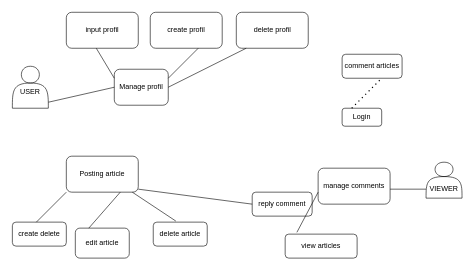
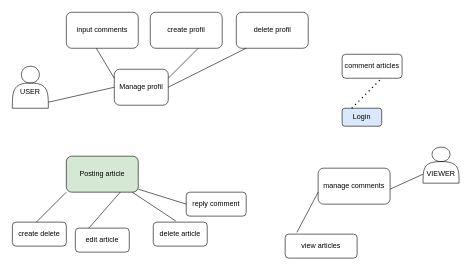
  <mxCell id="0" />
  <mxCell id="1" parent="0" />
  <mxCell id="2" value="&lt;br&gt;USER" style="shape=actor;whiteSpace=wrap;html=1;" vertex="1" parent="1"><mxGeometry x="20" y="110" width="60" height="70" as="geometry" /></mxCell>
  <mxCell id="3" value="Manage profil" style="rounded=1;whiteSpace=wrap;html=1;" vertex="1" parent="1"><mxGeometry x="190" y="115" width="90" height="60" as="geometry" /></mxCell>
  <mxCell id="4" value="manage comments" style="rounded=1;whiteSpace=wrap;html=1;" vertex="1" parent="1"><mxGeometry x="530" y="280" width="120" height="60" as="geometry" /></mxCell>
- <mxCell id="5" value="Posting article" style="rounded=1;whiteSpace=wrap;html=1;" vertex="1" parent="1"><mxGeometry x="110" y="260" width="120" height="60" as="geometry" /></mxCell>
- <mxCell id="6" value="&lt;br&gt;&lt;br&gt;VIEWER" style="shape=actor;whiteSpace=wrap;html=1;" vertex="1" parent="1"><mxGeometry x="710" y="270" width="60" height="60" as="geometry" /></mxCell>
- <mxCell id="7" value="input profil" style="rounded=1;whiteSpace=wrap;html=1;" vertex="1" parent="1"><mxGeometry x="110" y="20" width="120" height="60" as="geometry" /></mxCell>
+ <mxCell id="5" value="Posting article" style="rounded=1;whiteSpace=wrap;html=1;fillColor=#d5e8d4;" vertex="1" parent="1"><mxGeometry x="110" y="260" width="120" height="60" as="geometry" /></mxCell>
+ <mxCell id="6" value="&lt;br&gt;&lt;br&gt;VIEWER" style="shape=actor;whiteSpace=wrap;html=1;" vertex="1" parent="1"><mxGeometry x="705" y="245" width="60" height="60" as="geometry" /></mxCell>
+ <mxCell id="7" value="input comments" style="rounded=1;whiteSpace=wrap;html=1;" vertex="1" parent="1"><mxGeometry x="110" y="20" width="120" height="60" as="geometry" /></mxCell>
  <mxCell id="8" value="create profil" style="rounded=1;whiteSpace=wrap;html=1;" vertex="1" parent="1"><mxGeometry x="250" y="20" width="120" height="60" as="geometry" /></mxCell>
  <mxCell id="9" value="delete profil" style="rounded=1;whiteSpace=wrap;html=1;" vertex="1" parent="1"><mxGeometry x="393.5" y="20" width="120" height="60" as="geometry" /></mxCell>
  <mxCell id="10" value="comment articles" style="rounded=1;whiteSpace=wrap;html=1;" vertex="1" parent="1"><mxGeometry x="570" y="90" width="100" height="40" as="geometry" /></mxCell>
  <mxCell id="11" value="view articles" style="rounded=1;whiteSpace=wrap;html=1;" vertex="1" parent="1"><mxGeometry x="475" y="390" width="120" height="40" as="geometry" /></mxCell>
  <mxCell id="12" value="create delete" style="rounded=1;whiteSpace=wrap;html=1;" vertex="1" parent="1"><mxGeometry x="20" y="370" width="90" height="40" as="geometry" /></mxCell>
- <mxCell id="13" value="edit article" style="rounded=1;whiteSpace=wrap;html=1;" vertex="1" parent="1"><mxGeometry x="125" y="380" width="90" height="50" as="geometry" /></mxCell>
+ <mxCell id="13" value="edit article" style="rounded=1;whiteSpace=wrap;html=1;" vertex="1" parent="1"><mxGeometry x="125" y="380" width="90" height="40" as="geometry" /></mxCell>
  <mxCell id="14" value="delete article" style="rounded=1;whiteSpace=wrap;html=1;" vertex="1" parent="1"><mxGeometry x="255" y="370" width="90" height="40" as="geometry" /></mxCell>
- <mxCell id="15" value="reply comment" style="rounded=1;whiteSpace=wrap;html=1;" vertex="1" parent="1"><mxGeometry x="420" y="320" width="100" height="40" as="geometry" /></mxCell>
+ <mxCell id="15" value="reply comment" style="rounded=1;whiteSpace=wrap;html=1;" vertex="1" parent="1"><mxGeometry x="310" y="320" width="100" height="40" as="geometry" /></mxCell>
  <mxCell id="16" value="" style="endArrow=none;html=1;rounded=0;" edge="1" parent="1"><mxGeometry width="50" height="50" relative="1" as="geometry"><mxPoint x="280" y="130" as="sourcePoint" /><mxPoint x="330" y="80" as="targetPoint" /></mxGeometry></mxCell>
  <mxCell id="17" value="" style="endArrow=none;html=1;rounded=0;" edge="1" parent="1"><mxGeometry width="50" height="50" relative="1" as="geometry"><mxPoint x="60" y="370" as="sourcePoint" /><mxPoint x="110" y="320" as="targetPoint" /></mxGeometry></mxCell>
  <mxCell id="18" value="" style="endArrow=none;html=1;rounded=0;exitX=1;exitY=0.5;exitDx=0;exitDy=0;" edge="1" parent="1" source="3"><mxGeometry width="50" height="50" relative="1" as="geometry"><mxPoint x="360" y="130" as="sourcePoint" /><mxPoint x="410" y="80" as="targetPoint" /></mxGeometry></mxCell>
  <mxCell id="19" value="" style="endArrow=none;html=1;rounded=0;exitX=0;exitY=0.25;exitDx=0;exitDy=0;" edge="1" parent="1" source="3"><mxGeometry width="50" height="50" relative="1" as="geometry"><mxPoint x="110" y="130" as="sourcePoint" /><mxPoint x="160" y="80" as="targetPoint" /></mxGeometry></mxCell>
  <mxCell id="20" value="" style="endArrow=none;html=1;rounded=0;exitX=0.25;exitY=0;exitDx=0;exitDy=0;" edge="1" parent="1" source="13"><mxGeometry width="50" height="50" relative="1" as="geometry"><mxPoint x="150" y="370" as="sourcePoint" /><mxPoint x="200" y="320" as="targetPoint" /></mxGeometry></mxCell>
  <mxCell id="21" value="" style="endArrow=none;html=1;rounded=0;exitX=0.163;exitY=-0.075;exitDx=0;exitDy=0;exitPerimeter=0;" edge="1" parent="1" source="11"><mxGeometry width="50" height="50" relative="1" as="geometry"><mxPoint x="480" y="370" as="sourcePoint" /><mxPoint x="530" y="320" as="targetPoint" /></mxGeometry></mxCell>
  <mxCell id="22" value="" style="endArrow=none;html=1;rounded=0;entryX=0;entryY=0.5;entryDx=0;entryDy=0;" edge="1" parent="1" target="15"><mxGeometry width="50" height="50" relative="1" as="geometry"><mxPoint x="230" y="315" as="sourcePoint" /><mxPoint x="280" y="265" as="targetPoint" /></mxGeometry></mxCell>
  <mxCell id="23" value="" style="endArrow=none;html=1;rounded=0;entryX=0.418;entryY=-0.045;entryDx=0;entryDy=0;entryPerimeter=0;" edge="1" parent="1" target="14"><mxGeometry width="50" height="50" relative="1" as="geometry"><mxPoint x="220" y="320" as="sourcePoint" /><mxPoint x="270" y="270" as="targetPoint" /></mxGeometry></mxCell>
  <mxCell id="24" value="" style="endArrow=none;html=1;rounded=0;entryX=0;entryY=0.75;entryDx=0;entryDy=0;" edge="1" parent="1" target="6"><mxGeometry width="50" height="50" relative="1" as="geometry"><mxPoint x="650" y="315" as="sourcePoint" /><mxPoint x="700" y="265" as="targetPoint" /></mxGeometry></mxCell>
  <mxCell id="25" value="" style="endArrow=none;html=1;rounded=0;entryX=0;entryY=0.5;entryDx=0;entryDy=0;" edge="1" parent="1" target="3"><mxGeometry width="50" height="50" relative="1" as="geometry"><mxPoint x="80" y="170" as="sourcePoint" /><mxPoint x="130" y="120" as="targetPoint" /></mxGeometry></mxCell>
- <mxCell id="26" value="Login" style="rounded=1;whiteSpace=wrap;html=1;" vertex="1" parent="1"><mxGeometry x="570" y="180" width="66" height="30" as="geometry" /></mxCell>
+ <mxCell id="26" value="Login" style="rounded=1;whiteSpace=wrap;html=1;fillColor=#dae8fc;" vertex="1" parent="1"><mxGeometry x="570" y="180" width="66" height="30" as="geometry" /></mxCell>
  <mxCell id="27" value="" style="endArrow=none;dashed=1;html=1;dashPattern=1 3;strokeWidth=2;rounded=0;" edge="1" parent="1"><mxGeometry width="50" height="50" relative="1" as="geometry"><mxPoint x="586" y="180" as="sourcePoint" /><mxPoint x="636" y="130" as="targetPoint" /></mxGeometry></mxCell>
